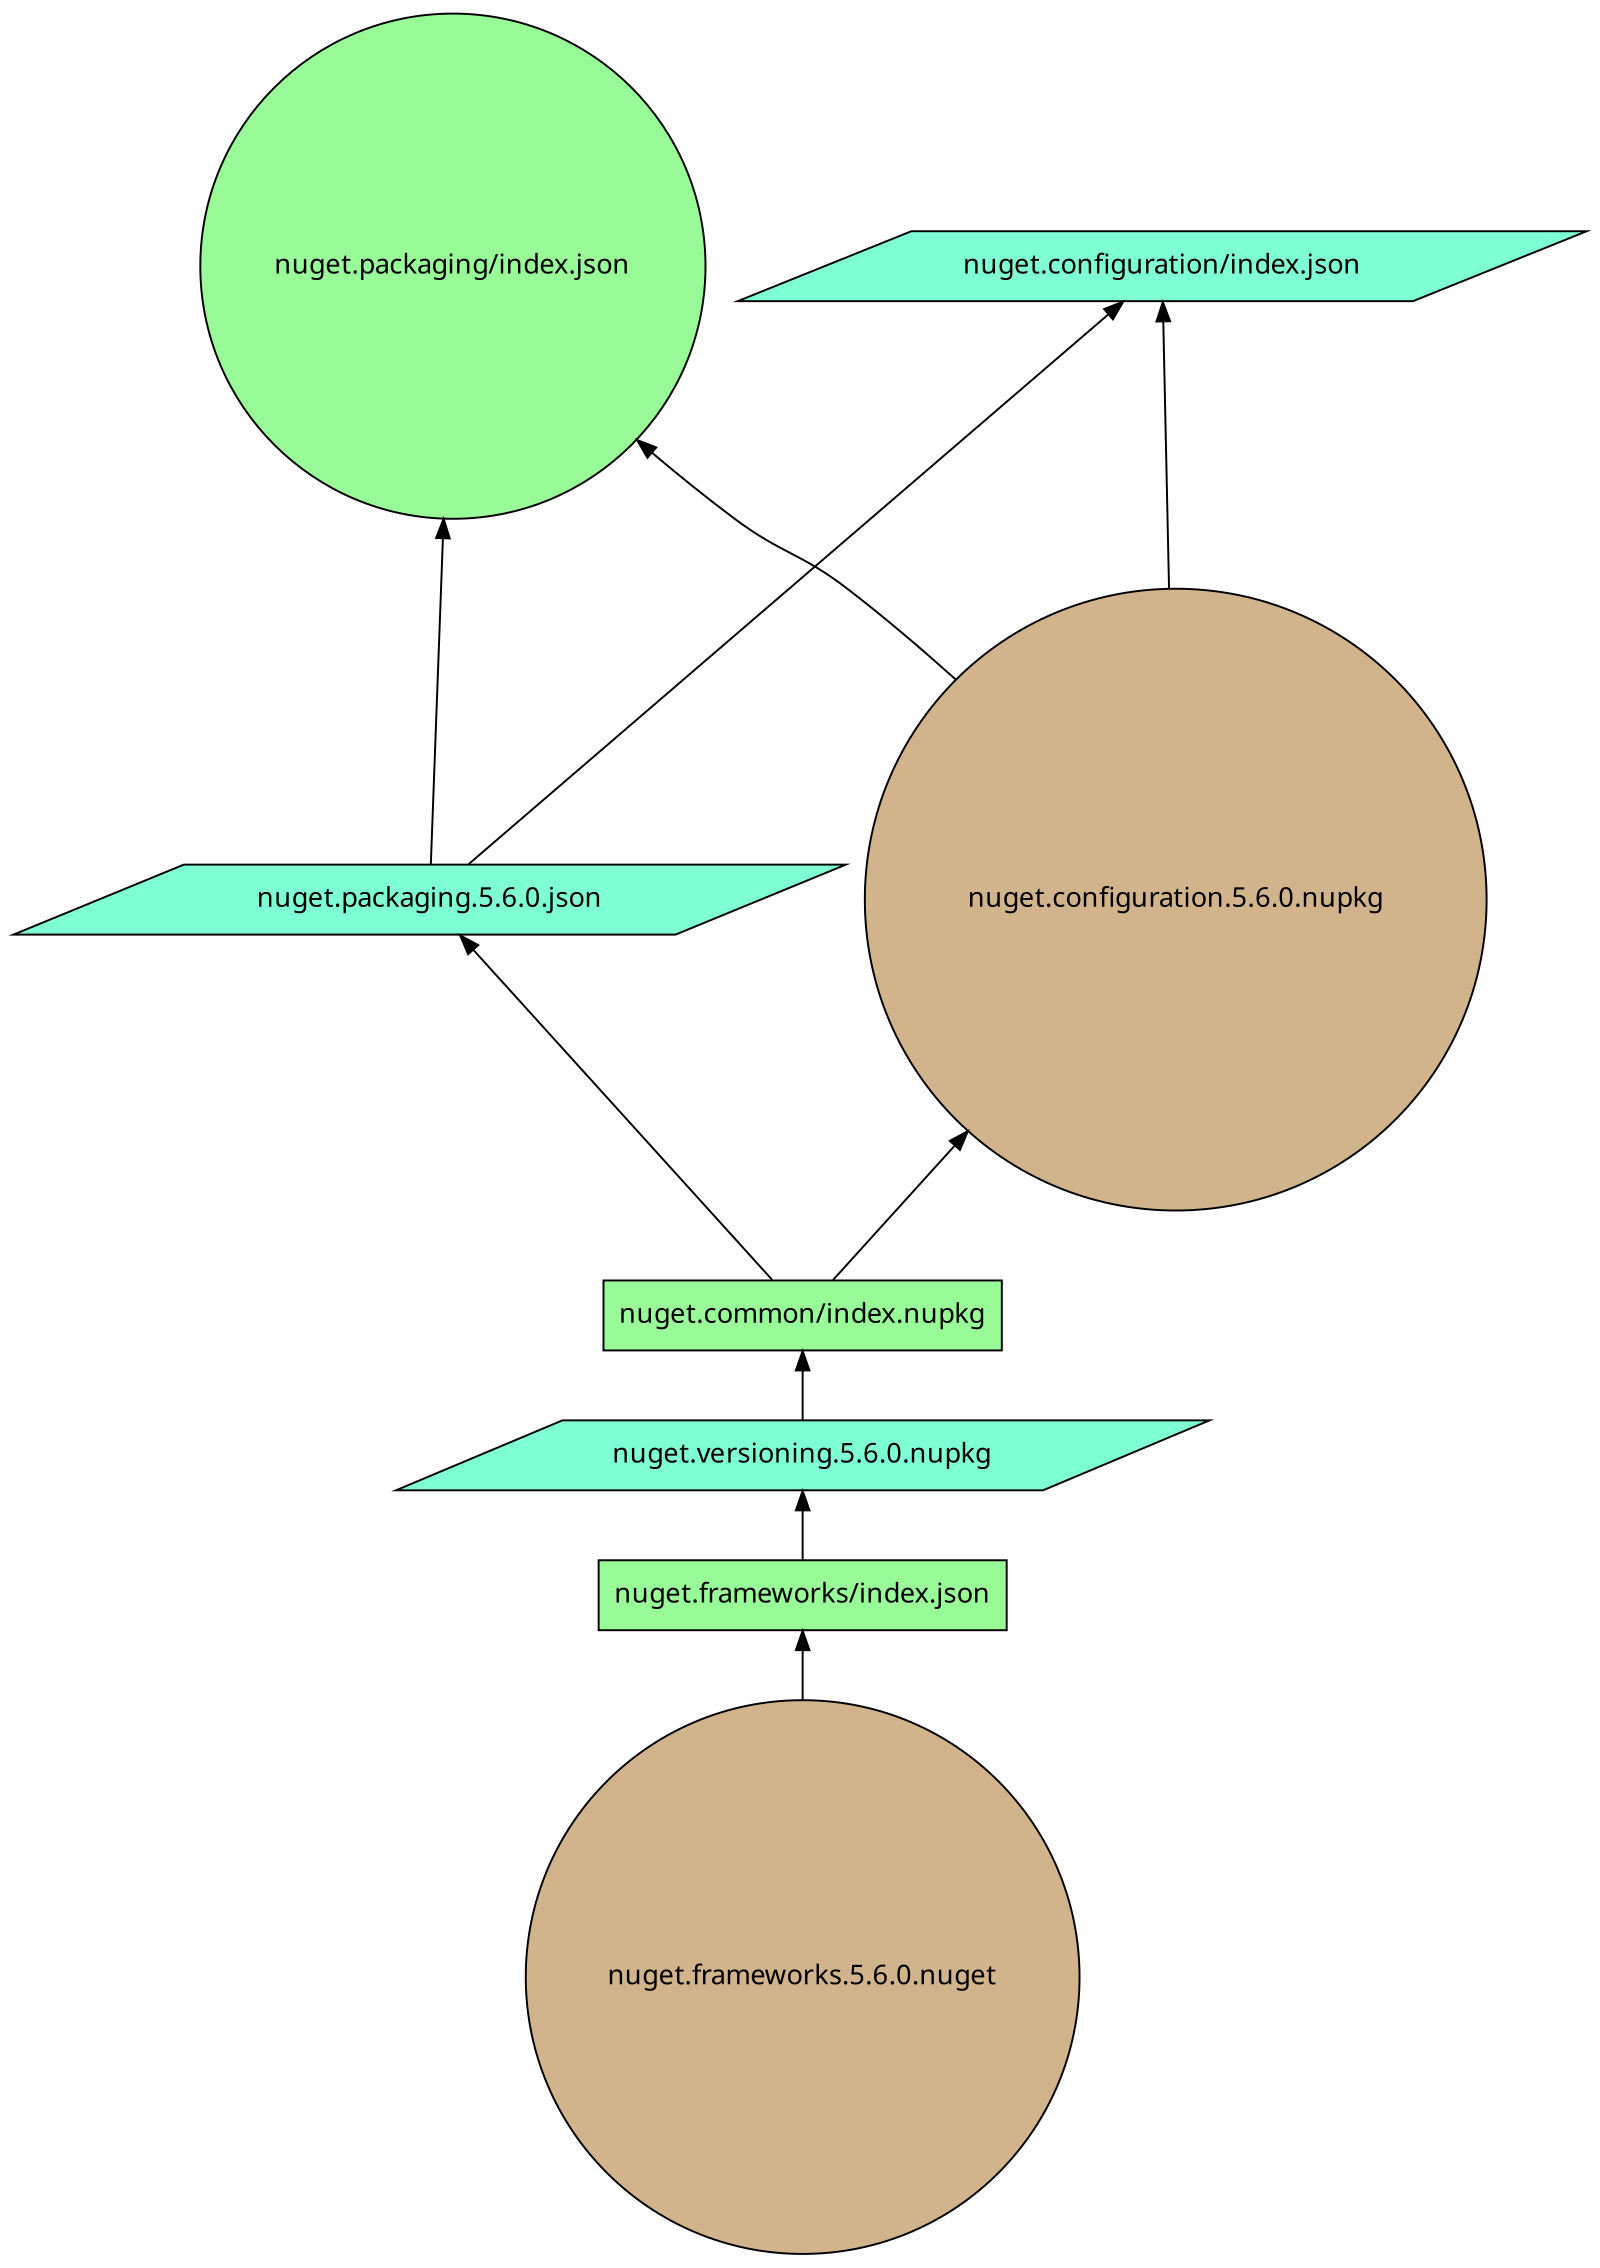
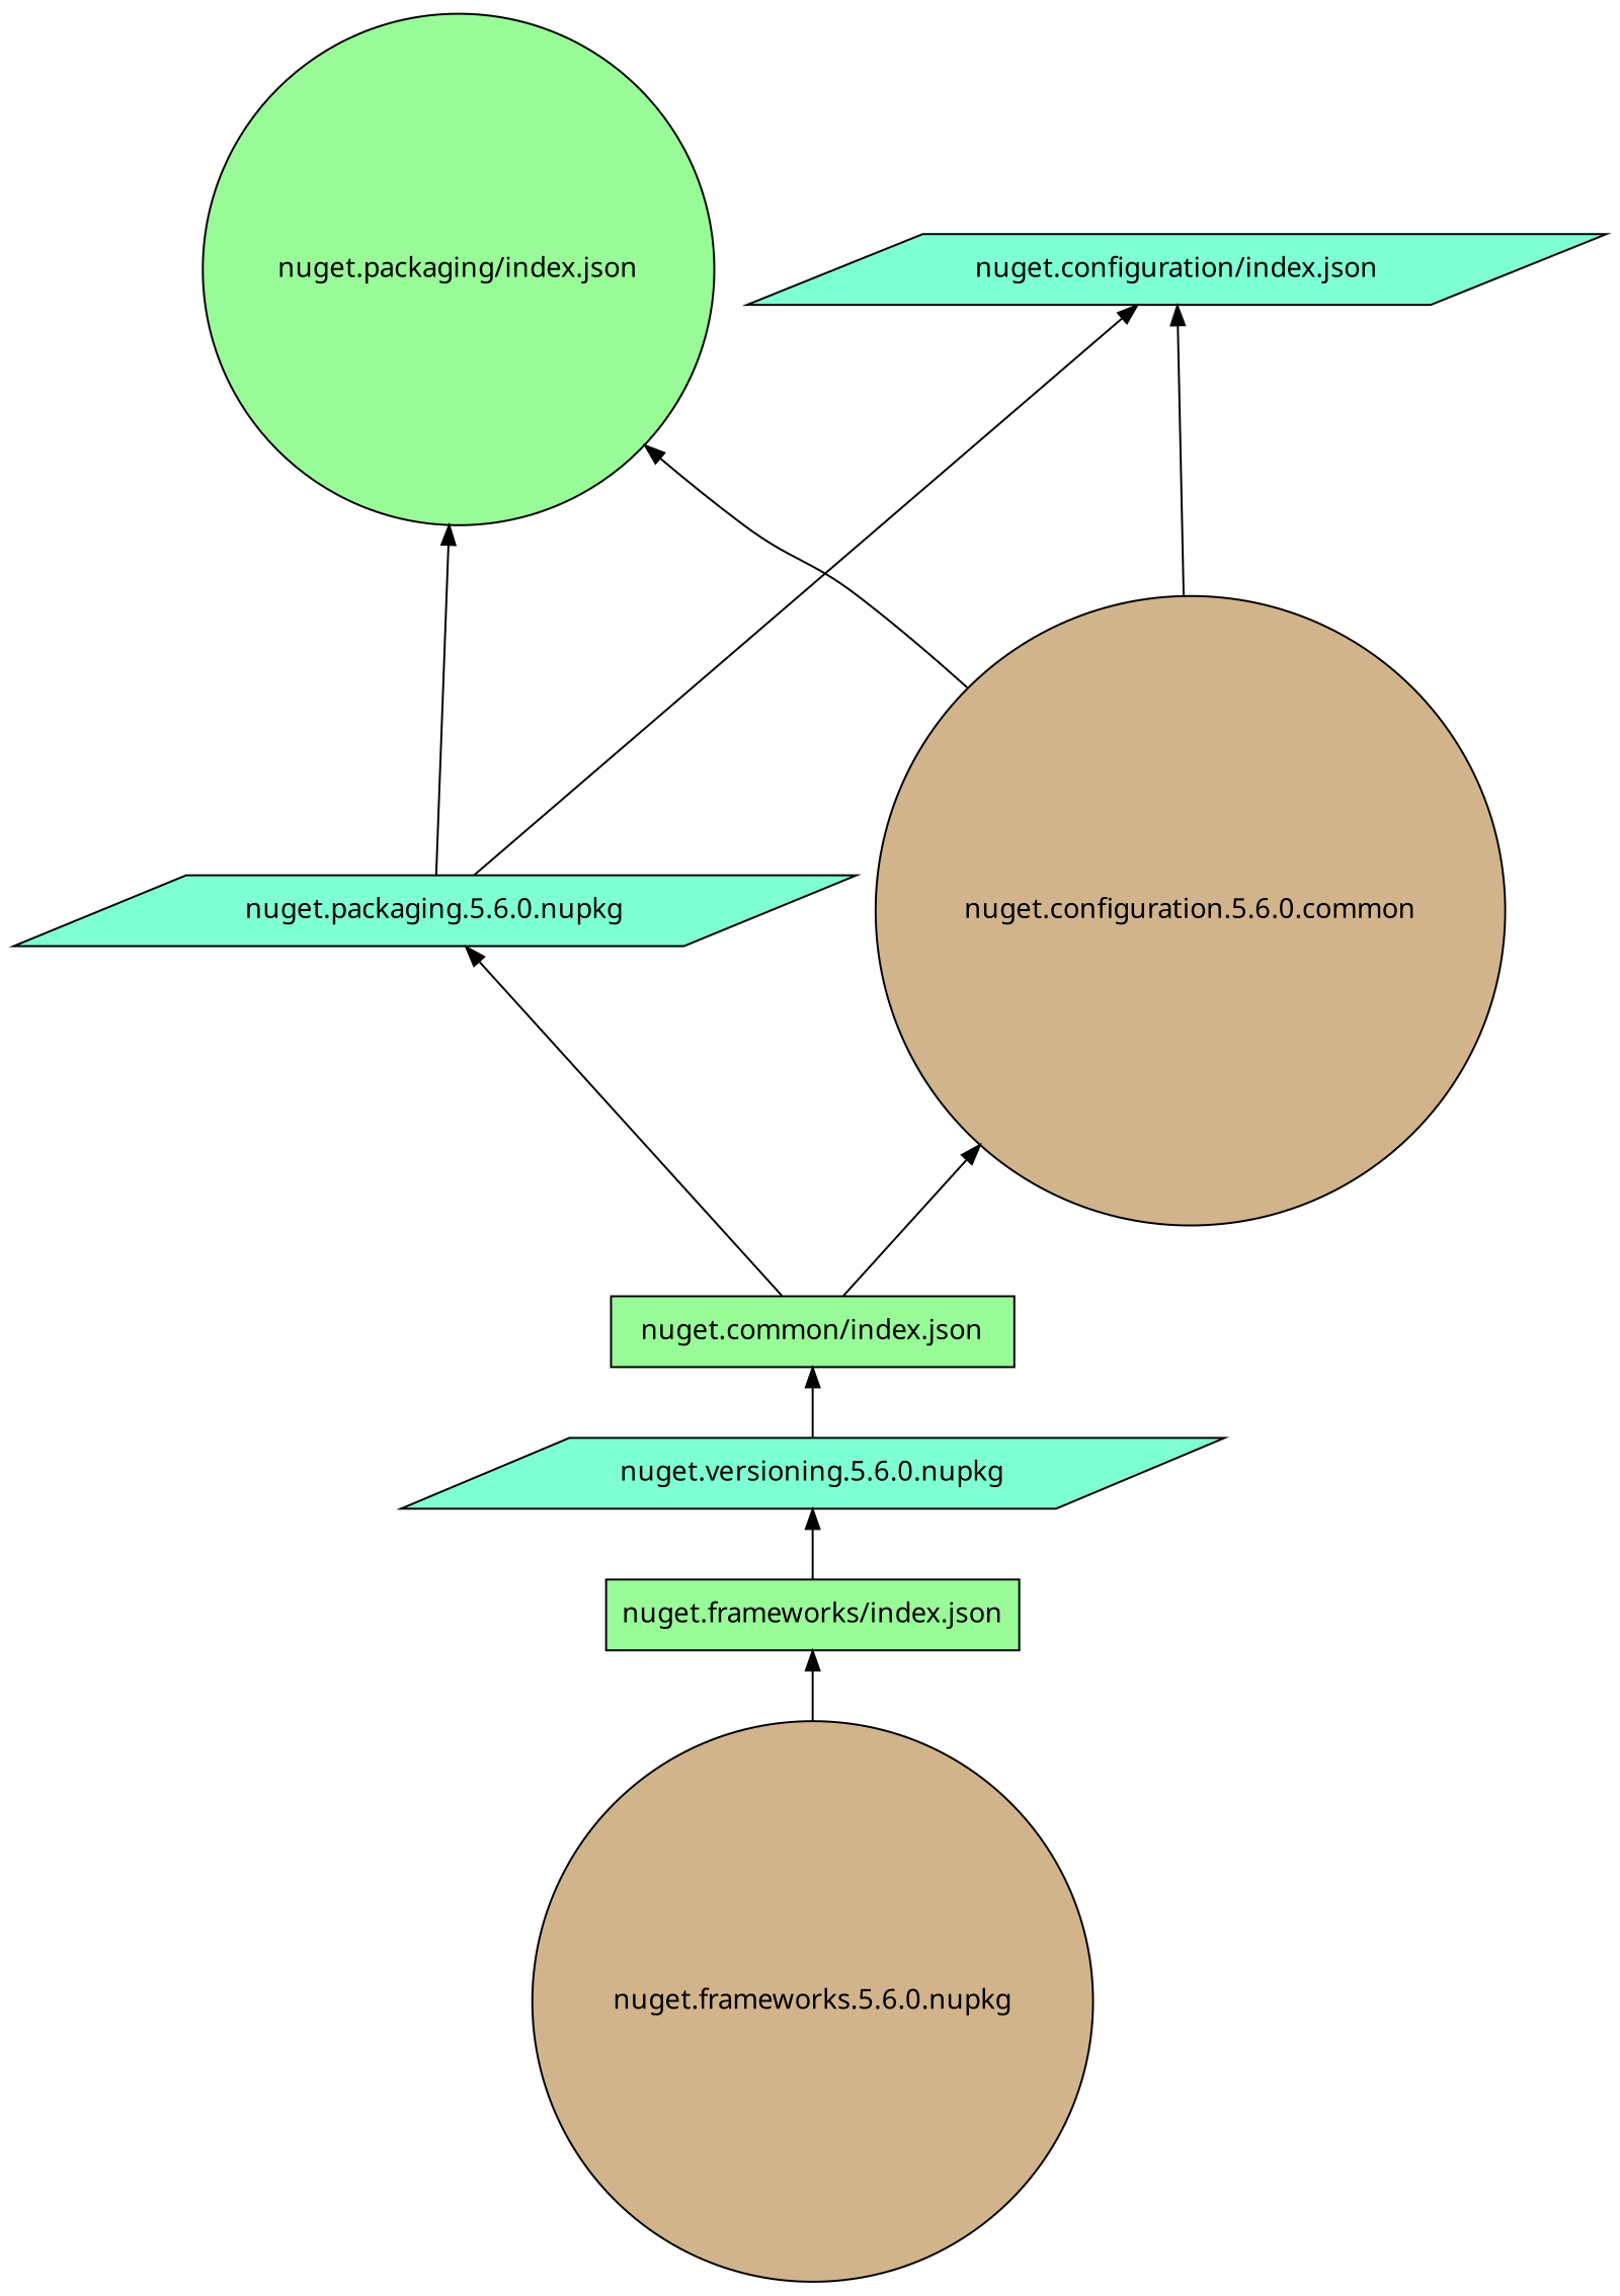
  digraph {
    fontname="Noto Sans"
    node [fillcolor=palegreen fontname="Noto Sans" shape=circle style=filled]
    edge [dir=back fontname="Noto Sans"]
    "nuget.packaging/index.json"
    "nuget.configuration/index.json" [fillcolor=aquamarine shape=parallelogram]
-   "nuget.packaging.5.6.0.nupkg" [fillcolor=aquamarine shape=parallelogram label="nuget.packaging.5.6.0.json"]
-   "nuget.configuration.5.6.0.nupkg" [fillcolor=tan]
-   "nuget.common/index.json" [shape=box label="nuget.common/index.nupkg"]
+   "nuget.packaging.5.6.0.nupkg" [fillcolor=aquamarine shape=parallelogram]
+   "nuget.configuration.5.6.0.nupkg" [fillcolor=tan label="nuget.configuration.5.6.0.common"]
+   "nuget.common/index.json" [shape=box]
    "nuget.versioning.5.6.0.nupkg" [fillcolor=aquamarine shape=parallelogram]
    "nuget.frameworks/index.json" [shape=box]
-   "nuget.frameworks.5.6.0.nupkg" [fillcolor=tan label="nuget.frameworks.5.6.0.nuget"]
+   "nuget.frameworks.5.6.0.nupkg" [fillcolor=tan]
    subgraph sub_1 {
      rank=same
      "nuget.packaging/index.json"
      "nuget.configuration/index.json"
    }
    "nuget.packaging/index.json" -> "nuget.packaging.5.6.0.nupkg"
    "nuget.packaging/index.json" -> "nuget.configuration.5.6.0.nupkg"
    "nuget.configuration/index.json" -> "nuget.packaging.5.6.0.nupkg"
    "nuget.configuration/index.json" -> "nuget.configuration.5.6.0.nupkg"
    "nuget.packaging.5.6.0.nupkg" -> "nuget.common/index.json"
    "nuget.configuration.5.6.0.nupkg" -> "nuget.common/index.json"
    "nuget.common/index.json" -> "nuget.versioning.5.6.0.nupkg"
    "nuget.versioning.5.6.0.nupkg" -> "nuget.frameworks/index.json"
    "nuget.frameworks/index.json" -> "nuget.frameworks.5.6.0.nupkg"
  }
